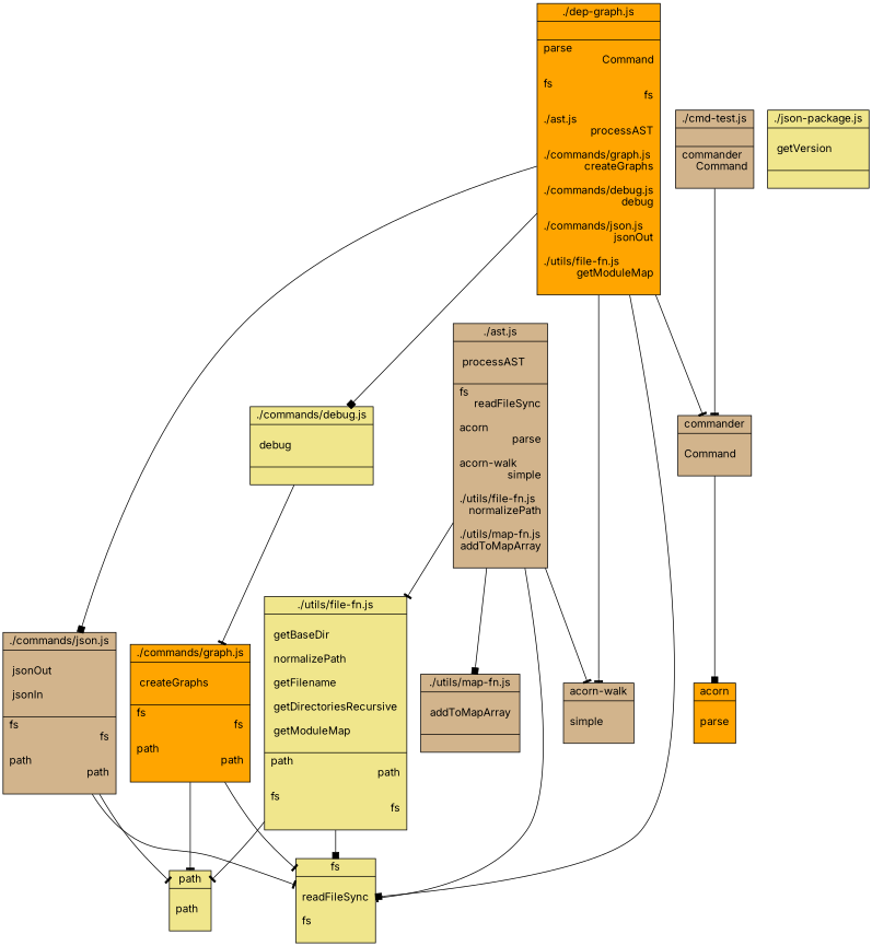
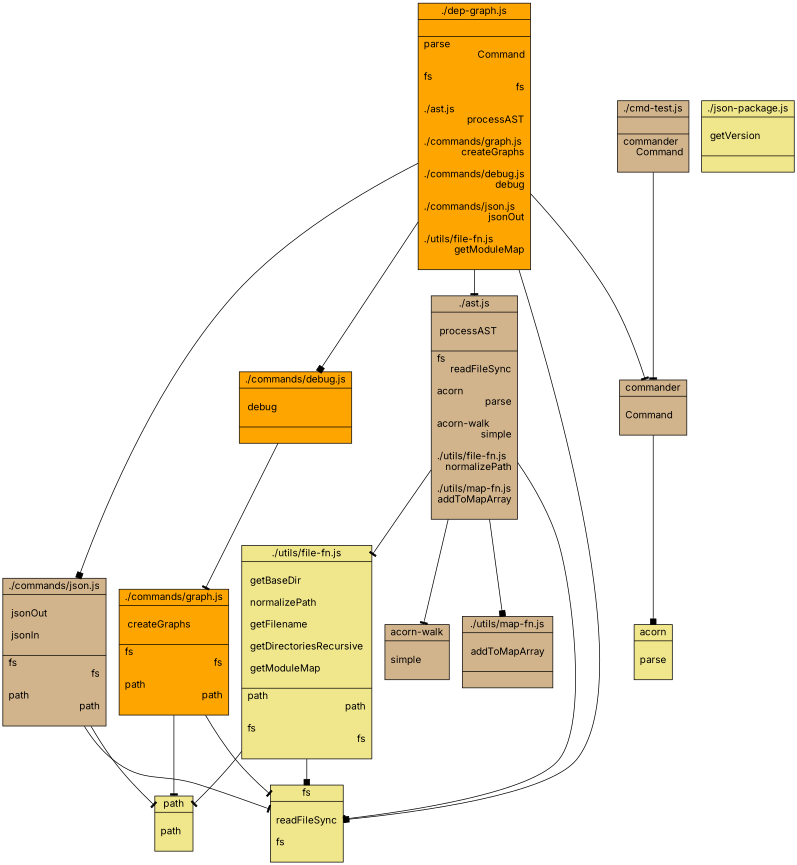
  digraph {
    fontname=Inter
    node [fillcolor=tan fontname=Inter shape=record style=filled]
    edge [arrowhead=tee fontname=Inter]
    n1 [label="{ ./ast.js | \n	 processAST \l\n|		fs\l		readFileSync\r\n		acorn\l		parse\r\n		acorn-walk\l		simple\r\n		./utils/file-fn.js\l		normalizePath\r\n		./utils/map-fn.js\l		addToMapArray\r\n}"]
    n2 [fillcolor=khaki label="{ ./utils/file-fn.js | \n	 getBaseDir \l\n	 normalizePath \l\n	 getFilename \l\n	 getDirectoriesRecursive \l\n	 getModuleMap \l\n|		path\l		path\r\n		fs\l		fs\r\n}"]
    n3 [label="{ ./utils/map-fn.js | \n	 addToMapArray \l\n|}"]
    n4 [fillcolor=khaki label="{fs|\n	readFileSync\l\n	fs\l\n}"]
    n5 [label="{acorn-walk|\n	simple\l\n}"]
    n6 [fillcolor=khaki label="{path|\n	path\l\n}"]
-   n7 [fillcolor=orange label="{acorn|\n	parse\l\n}"]
+   n7 [fillcolor=khaki label="{acorn|\n	parse\l\n}"]
    n8 [label="{ ./cmd-test.js | \n|		commander\l		Command\r\n}"]
    n9 [label="{commander|\n	Command\l\n}"]
    n10 [fillcolor=orange label="{ ./dep-graph.js | \n|		parse\l		Command\r\n		fs\l		fs\r\n		./ast.js\l		processAST\r\n		./commands/graph.js\l		createGraphs\r\n		./commands/debug.js\l		debug\r\n		./commands/json.js\l		jsonOut\r\n		./utils/file-fn.js\l		getModuleMap\r\n}"]
-   n11 [fillcolor=khaki label="{ ./commands/debug.js | \n	 debug \l\n|}"]
+   n11 [fillcolor=orange label="{ ./commands/debug.js | \n	 debug \l\n|}"]
    n12 [label="{ ./commands/json.js | \n	 jsonOut \l\n	 jsonIn \l\n|		fs\l		fs\r\n		path\l		path\r\n}"]
    n13 [fillcolor=orange label="{ ./commands/graph.js | \n	 createGraphs \l\n|		fs\l		fs\r\n		path\l		path\r\n}"]
    n14 [fillcolor=khaki label="{ ./json-package.js | \n	 getVersion \l\n|}"]
    n1 -> n2
    n1 -> n3 [arrowhead=box]
    n1 -> n4
    n1 -> n5
    n2 -> n4 [arrowhead=box]
    n2 -> n6
    n8 -> n9
    n9 -> n7 [arrowhead=box]
-   n10 -> n5
+   n10 -> n1
    n10 -> n4 [arrowhead=box]
    n10 -> n9
    n10 -> n11 [arrowhead=box]
    n10 -> n12 [arrowhead=box]
    n11 -> n13
    n12 -> n4
    n12 -> n6
    n13 -> n4
    n13 -> n6
  }
